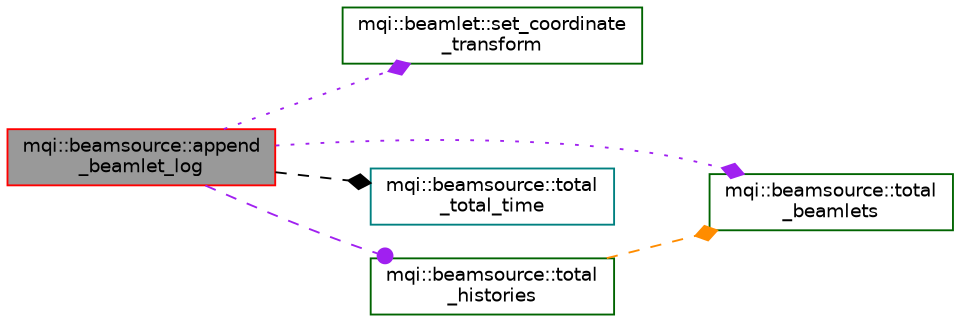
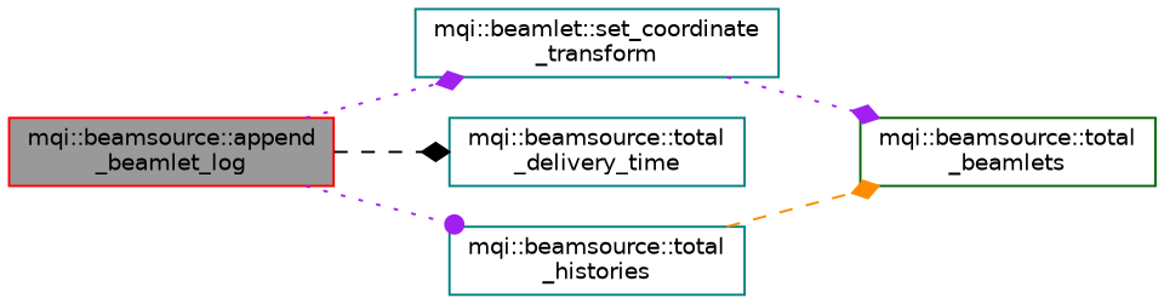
  digraph {
    rankdir=LR
    node [color=darkgreen fillcolor=white fontname=Helvetica fontsize=10 shape=box style=filled]
    edge [arrowhead=diamond color=purple fontname=Helvetica fontsize=10 labelfontname=Helvetica labelfontsize=10 style=dotted]
    n1 [color=red fillcolor=grey60 fontcolor=black height=0.2 label="mqi::beamsource::append\l_beamlet_log" width=0.4]
-   n2 [height=0.2 label="mqi::beamlet::set_coordinate\l_transform" width=0.4]
+   n2 [color=teal height=0.2 label="mqi::beamlet::set_coordinate\l_transform" width=0.4]
    n3 [height=0.2 label="mqi::beamsource::total\l_beamlets" width=0.4]
-   n4 [color=teal height=0.2 label="mqi::beamsource::total\l_total_time" width=0.4]
-   n5 [height=0.2 label="mqi::beamsource::total\l_histories" width=0.4]
+   n4 [color=teal height=0.2 label="mqi::beamsource::total\l_delivery_time" width=0.4]
+   n5 [color=teal height=0.2 label="mqi::beamsource::total\l_histories" width=0.4]
    n1 -> n2
-   n1 -> n3
+   n2 -> n3
    n1 -> n4 [color=black style=dashed]
-   n1 -> n5 [arrowhead=dot style=dashed]
+   n1 -> n5 [arrowhead=dot]
    n5 -> n3 [color=darkorange style=dashed]
  }
